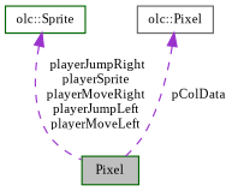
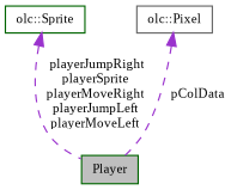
  digraph {
    fontname="Liberation Serif"
    node [color=darkgreen fillcolor=white fontname="Liberation Serif" fontsize=10 shape=record style=filled]
    edge [color=darkorchid3 dir=back fontname="Liberation Serif" fontsize=10 labelfontname=Helvetica labelfontsize=10 style=dashed]
-   n1 [fillcolor=grey75 fontcolor=black height=0.2 label=Pixel width=0.4]
+   n1 [fillcolor=grey75 fontcolor=black height=0.2 label=Player width=0.4]
    n2 [height=0.2 label="olc::Sprite" width=0.4]
    n3 [color=gray40 height=0.2 label="olc::Pixel" width=0.4]
    n2 -> n1 [label=" playerJumpRight\nplayerSprite\nplayerMoveRight\nplayerJumpLeft\nplayerMoveLeft"]
    n3 -> n1 [label=" pColData"]
  }
